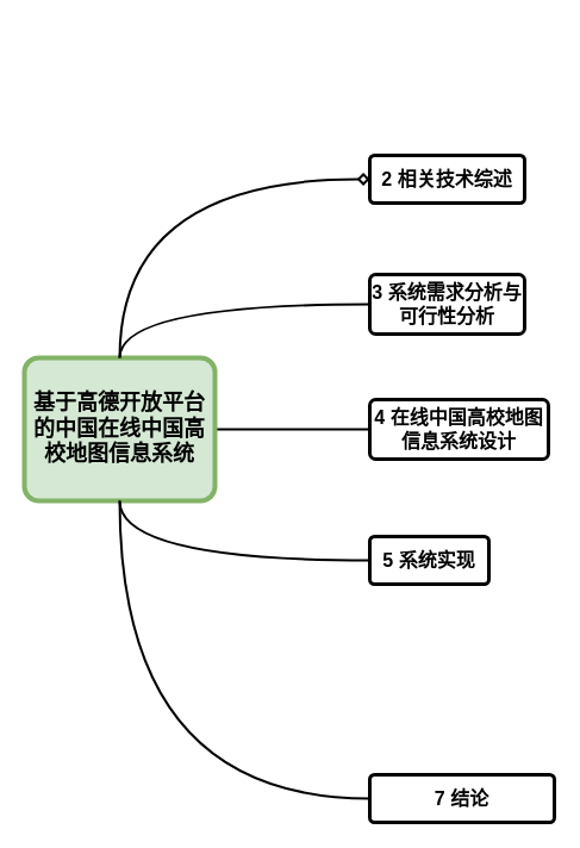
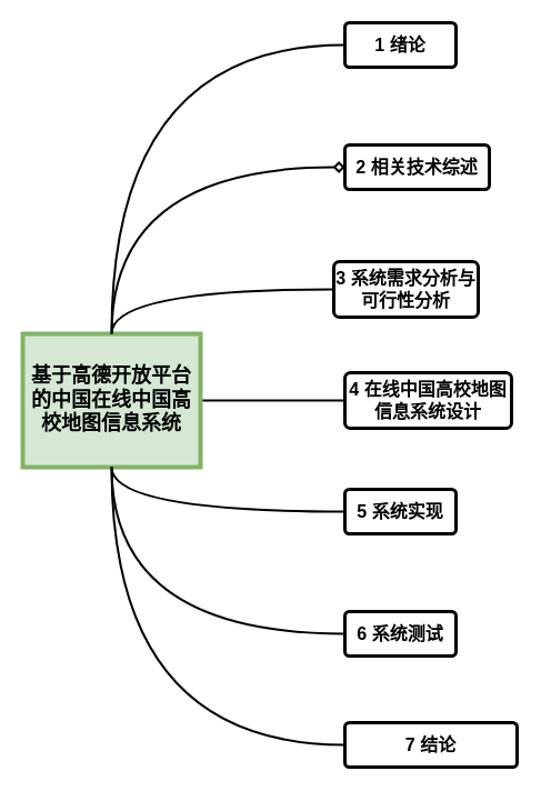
  <mxCell id="0" />
  <mxCell id="1" parent="0" />
+ <mxCell id="2" style="edgeStyle=orthogonalEdgeStyle;rounded=0;orthogonalLoop=1;jettySize=auto;html=1;exitX=0.5;exitY=0;exitDx=0;exitDy=0;entryX=0;entryY=0.5;entryDx=0;entryDy=0;strokeWidth=2;curved=1;endArrow=none;endFill=0;" edge="1" parent="1" source="4" target="5"><mxGeometry relative="1" as="geometry" /></mxCell>
  <mxCell id="3" style="edgeStyle=orthogonalEdgeStyle;rounded=0;orthogonalLoop=1;jettySize=auto;html=1;exitX=1;exitY=0.5;exitDx=0;exitDy=0;entryX=0;entryY=0.5;entryDx=0;entryDy=0;strokeWidth=2;endArrow=none;endFill=0;" edge="1" parent="1" source="4" target="8"><mxGeometry relative="1" as="geometry" /></mxCell>
- <mxCell id="4" value="&lt;font style=&quot;font-size: 18px;&quot;&gt;&lt;b&gt;基于高德开放平台的中国在线中国高校地图信息系统&lt;/b&gt;&lt;/font&gt;" style="rounded=1;arcSize=10;whiteSpace=wrap;html=1;align=center;strokeWidth=4;fillColor=#d5e8d4;strokeColor=#82b366;" vertex="1" parent="1"><mxGeometry x="20" y="300" width="160" height="120" as="geometry" /></mxCell>
- <mxCell id="6" value="&lt;b style=&quot;font-size: 16px;&quot;&gt;5 系统实现&lt;/b&gt;" style="rounded=1;arcSize=10;whiteSpace=wrap;html=1;align=center;strokeWidth=3;" vertex="1" parent="1"><mxGeometry x="310" y="450" width="100" height="40" as="geometry" /></mxCell>
+ <mxCell id="4" value="&lt;font style=&quot;font-size: 18px;&quot;&gt;&lt;b&gt;基于高德开放平台的中国在线中国高校地图信息系统&lt;/b&gt;&lt;/font&gt;" style="arcSize=10;whiteSpace=wrap;html=1;align=center;strokeWidth=4;fillColor=#d5e8d4;strokeColor=#82b366;rounded=0;" vertex="1" parent="1"><mxGeometry x="20" y="300" width="160" height="120" as="geometry" /></mxCell>
+ <mxCell id="5" value="&lt;b style=&quot;font-size: 16px;&quot;&gt;1 绪论&lt;/b&gt;" style="rounded=1;arcSize=10;whiteSpace=wrap;html=1;align=center;strokeWidth=3;" vertex="1" parent="1"><mxGeometry x="310" y="20" width="100" height="40" as="geometry" /></mxCell>
+ <mxCell id="6" value="&lt;b style=&quot;font-size: 16px;&quot;&gt;5 系统实现&lt;/b&gt;" style="rounded=1;arcSize=10;whiteSpace=wrap;html=1;align=center;strokeWidth=3;" vertex="1" parent="1"><mxGeometry x="310" y="440" width="100" height="40" as="geometry" /></mxCell>
  <mxCell id="7" value="&lt;b style=&quot;font-size: 16px;&quot;&gt;2 相关技术综述&lt;/b&gt;" style="rounded=1;arcSize=10;whiteSpace=wrap;html=1;align=center;strokeWidth=3;" vertex="1" parent="1"><mxGeometry x="310" y="130" width="130" height="40" as="geometry" /></mxCell>
  <mxCell id="8" value="&lt;b style=&quot;font-size: 16px;&quot;&gt;4 在线中国高校地图信息系统设计&lt;/b&gt;" style="rounded=1;arcSize=10;whiteSpace=wrap;html=1;align=center;strokeWidth=3;" vertex="1" parent="1"><mxGeometry x="310" y="335" width="150" height="50" as="geometry" /></mxCell>
- <mxCell id="9" value="&lt;b style=&quot;font-size: 16px;&quot;&gt;3 系统需求分析与可行性分析&lt;/b&gt;" style="rounded=1;arcSize=10;whiteSpace=wrap;html=1;align=center;strokeWidth=3;" vertex="1" parent="1"><mxGeometry x="310" y="230" width="130" height="50" as="geometry" /></mxCell>
+ <mxCell id="9" value="&lt;b style=&quot;font-size: 16px;&quot;&gt;3 系统需求分析与可行性分析&lt;/b&gt;" style="rounded=1;arcSize=10;whiteSpace=wrap;html=1;align=center;strokeWidth=3;" vertex="1" parent="1"><mxGeometry x="300" y="235" width="130" height="50" as="geometry" /></mxCell>
+ <mxCell id="10" value="&lt;b style=&quot;font-size: 16px;&quot;&gt;6 系统测试&lt;/b&gt;" style="rounded=1;arcSize=10;whiteSpace=wrap;html=1;align=center;strokeWidth=3;" vertex="1" parent="1"><mxGeometry x="310" y="550" width="100" height="40" as="geometry" /></mxCell>
  <mxCell id="11" value="&lt;b style=&quot;font-size: 16px;&quot;&gt;7 结论&lt;/b&gt;" style="rounded=1;arcSize=10;whiteSpace=wrap;html=1;align=center;strokeWidth=3;" vertex="1" parent="1"><mxGeometry x="310" y="650" width="155" height="40" as="geometry" /></mxCell>
  <mxCell id="12" style="edgeStyle=orthogonalEdgeStyle;rounded=0;orthogonalLoop=1;jettySize=auto;html=1;exitX=0.5;exitY=0;exitDx=0;exitDy=0;entryX=0;entryY=0.5;entryDx=0;entryDy=0;strokeWidth=2;curved=1;endArrow=diamond;endFill=0;" edge="1" parent="1" source="4" target="7"><mxGeometry relative="1" as="geometry"><mxPoint x="130" y="290" as="sourcePoint" /><mxPoint x="320" y="50" as="targetPoint" /></mxGeometry></mxCell>
  <mxCell id="13" style="edgeStyle=orthogonalEdgeStyle;rounded=0;orthogonalLoop=1;jettySize=auto;html=1;exitX=0.5;exitY=0;exitDx=0;exitDy=0;entryX=0;entryY=0.5;entryDx=0;entryDy=0;strokeWidth=2;curved=1;endArrow=none;endFill=0;" edge="1" parent="1" source="4" target="9"><mxGeometry relative="1" as="geometry"><mxPoint x="130" y="290" as="sourcePoint" /><mxPoint x="320" y="160" as="targetPoint" /></mxGeometry></mxCell>
  <mxCell id="14" style="edgeStyle=orthogonalEdgeStyle;rounded=0;orthogonalLoop=1;jettySize=auto;html=1;entryX=0;entryY=0.5;entryDx=0;entryDy=0;strokeWidth=2;curved=1;endArrow=none;endFill=0;exitX=0.5;exitY=1;exitDx=0;exitDy=0;" edge="1" parent="1" source="4" target="6"><mxGeometry relative="1" as="geometry"><mxPoint x="110" y="440" as="sourcePoint" /><mxPoint x="320" y="270" as="targetPoint" /></mxGeometry></mxCell>
+ <mxCell id="15" style="edgeStyle=orthogonalEdgeStyle;rounded=0;orthogonalLoop=1;jettySize=auto;html=1;entryX=0;entryY=0.5;entryDx=0;entryDy=0;strokeWidth=2;curved=1;endArrow=none;endFill=0;exitX=0.5;exitY=1;exitDx=0;exitDy=0;" edge="1" parent="1" source="4" target="10"><mxGeometry relative="1" as="geometry"><mxPoint x="110" y="490" as="sourcePoint" /><mxPoint x="320" y="470" as="targetPoint" /></mxGeometry></mxCell>
  <mxCell id="16" style="edgeStyle=orthogonalEdgeStyle;rounded=0;orthogonalLoop=1;jettySize=auto;html=1;entryX=0;entryY=0.5;entryDx=0;entryDy=0;strokeWidth=2;curved=1;endArrow=none;endFill=0;exitX=0.5;exitY=1;exitDx=0;exitDy=0;" edge="1" parent="1" source="4" target="11"><mxGeometry relative="1" as="geometry"><mxPoint x="90" y="500" as="sourcePoint" /><mxPoint x="320" y="580" as="targetPoint" /></mxGeometry></mxCell>
